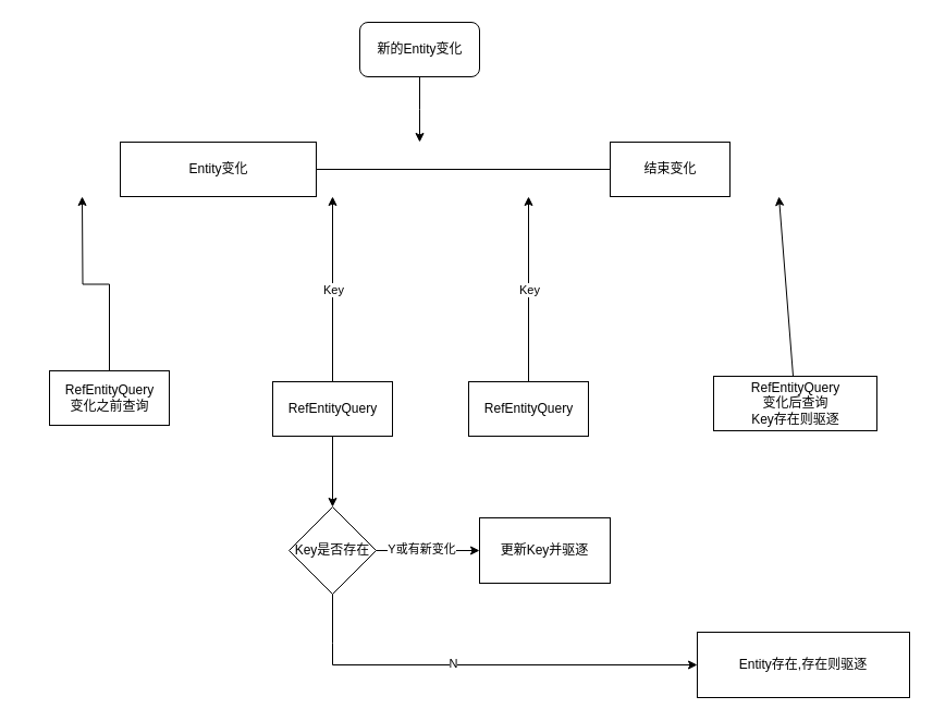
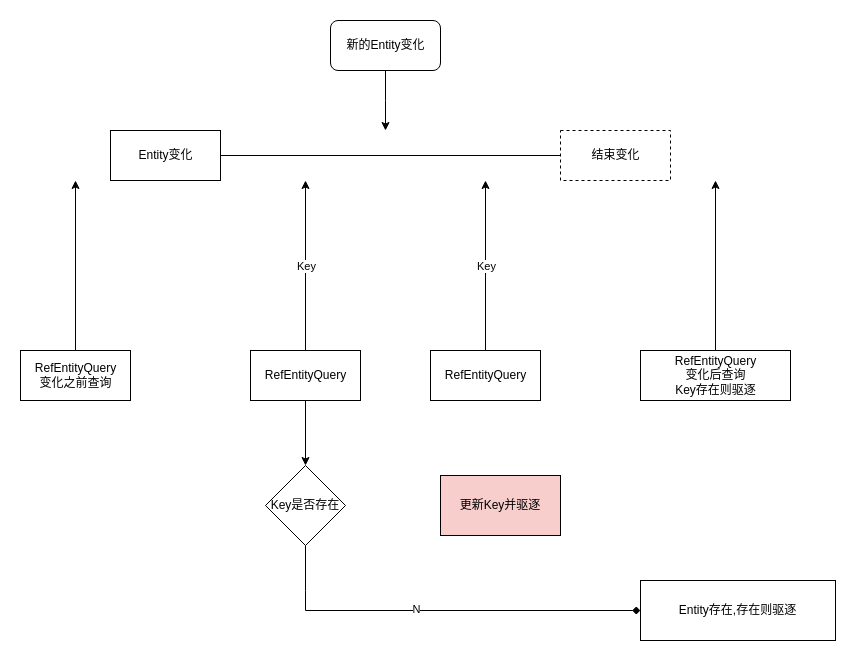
  <mxCell id="0" />
  <mxCell id="1" parent="0" />
  <mxCell id="2" style="edgeStyle=orthogonalEdgeStyle;rounded=0;orthogonalLoop=1;jettySize=auto;html=1;entryX=0;entryY=0.5;entryDx=0;entryDy=0;endArrow=none;" edge="1" parent="1" source="3" target="4"><mxGeometry relative="1" as="geometry" /></mxCell>
- <mxCell id="3" value="Entity变化" style="html=1;" vertex="1" parent="1"><mxGeometry x="110" y="130" width="180" height="50" as="geometry" /></mxCell>
- <mxCell id="4" value="结束变化" style="html=1;" vertex="1" parent="1"><mxGeometry x="560" y="130" width="110" height="50" as="geometry" /></mxCell>
+ <mxCell id="3" value="Entity变化" style="html=1;" vertex="1" parent="1"><mxGeometry x="110" y="130" width="110" height="50" as="geometry" /></mxCell>
+ <mxCell id="4" value="结束变化" style="html=1;dashed=1;" vertex="1" parent="1"><mxGeometry x="560" y="130" width="110" height="50" as="geometry" /></mxCell>
  <mxCell id="5" style="edgeStyle=orthogonalEdgeStyle;rounded=0;orthogonalLoop=1;jettySize=auto;html=1;" edge="1" parent="1" source="6"><mxGeometry relative="1" as="geometry"><mxPoint x="75" y="180" as="targetPoint" /></mxGeometry></mxCell>
- <mxCell id="6" value="RefEntityQuery&lt;br&gt;变化之前查询" style="html=1;" vertex="1" parent="1"><mxGeometry x="45" y="340" width="110" height="50" as="geometry" /></mxCell>
+ <mxCell id="6" value="RefEntityQuery&lt;br&gt;变化之前查询" style="html=1;" vertex="1" parent="1"><mxGeometry x="20" y="350" width="110" height="50" as="geometry" /></mxCell>
  <mxCell id="7" value="Key" style="edgeStyle=orthogonalEdgeStyle;rounded=0;orthogonalLoop=1;jettySize=auto;html=1;" edge="1" parent="1" source="9"><mxGeometry relative="1" as="geometry"><mxPoint x="305" y="180" as="targetPoint" /><mxPoint as="offset" /></mxGeometry></mxCell>
  <mxCell id="8" value="" style="edgeStyle=orthogonalEdgeStyle;rounded=0;orthogonalLoop=1;jettySize=auto;html=1;" edge="1" parent="1" source="9" target="15"><mxGeometry relative="1" as="geometry" /></mxCell>
  <mxCell id="9" value="RefEntityQuery" style="html=1;" vertex="1" parent="1"><mxGeometry x="250" y="350" width="110" height="50" as="geometry" /></mxCell>
- <mxCell id="10" value="" style="edgeStyle=orthogonalEdgeStyle;rounded=0;orthogonalLoop=1;jettySize=auto;html=1;" edge="1" parent="1" source="15" target="16"><mxGeometry relative="1" as="geometry" /></mxCell>
- <mxCell id="11" value="Y或有新变化" style="edgeLabel;html=1;align=center;verticalAlign=middle;resizable=0;points=[];" vertex="1" connectable="0" parent="10"><mxGeometry x="-0.133" y="2" relative="1" as="geometry"><mxPoint as="offset" /></mxGeometry></mxCell>
- <mxCell id="12" value="" style="edgeStyle=orthogonalEdgeStyle;rounded=0;orthogonalLoop=1;jettySize=auto;html=1;" edge="1" parent="1" source="15" target="17"><mxGeometry relative="1" as="geometry"><Array as="points"><mxPoint x="305" y="590" /><mxPoint x="305" y="590" /></Array></mxGeometry></mxCell>
+ <mxCell id="12" value="" style="edgeStyle=orthogonalEdgeStyle;rounded=0;orthogonalLoop=1;jettySize=auto;html=1;endArrow=diamond;" edge="1" parent="1" source="15" target="17"><mxGeometry relative="1" as="geometry"><Array as="points"><mxPoint x="305" y="590" /><mxPoint x="305" y="590" /></Array></mxGeometry></mxCell>
  <mxCell id="13" value="N" style="edgeLabel;html=1;align=center;verticalAlign=middle;resizable=0;points=[];" vertex="1" connectable="0" parent="12"><mxGeometry x="-0.126" y="2" relative="1" as="geometry"><mxPoint as="offset" /></mxGeometry></mxCell>
  <mxCell id="14" value="&lt;br&gt;" style="edgeLabel;html=1;align=center;verticalAlign=middle;resizable=0;points=[];" vertex="1" connectable="0" parent="12"><mxGeometry x="-0.052" y="-3" relative="1" as="geometry"><mxPoint as="offset" /></mxGeometry></mxCell>
  <mxCell id="15" value="Key是否存在" style="rhombus;whiteSpace=wrap;html=1;" vertex="1" parent="1"><mxGeometry x="265" y="465" width="80" height="80" as="geometry" /></mxCell>
- <mxCell id="16" value="更新Key并驱逐" style="whiteSpace=wrap;html=1;" vertex="1" parent="1"><mxGeometry x="440" y="475" width="120" height="60" as="geometry" /></mxCell>
+ <mxCell id="16" value="更新Key并驱逐" style="whiteSpace=wrap;html=1;fillColor=#f8cecc;" vertex="1" parent="1"><mxGeometry x="440" y="475" width="120" height="60" as="geometry" /></mxCell>
  <mxCell id="17" value="Entity存在,存在则驱逐" style="whiteSpace=wrap;html=1;" vertex="1" parent="1"><mxGeometry x="640" y="580" width="195" height="60" as="geometry" /></mxCell>
  <mxCell id="18" value="" style="rounded=0;orthogonalLoop=1;jettySize=auto;html=1;" edge="1" parent="1" source="19"><mxGeometry relative="1" as="geometry"><mxPoint x="715" y="180" as="targetPoint" /></mxGeometry></mxCell>
- <mxCell id="19" value="RefEntityQuery&lt;br&gt;变化后查询&lt;br&gt;Key存在则驱逐" style="html=1;" vertex="1" parent="1"><mxGeometry x="655" y="345" width="150" height="50" as="geometry" /></mxCell>
+ <mxCell id="19" value="RefEntityQuery&lt;br&gt;变化后查询&lt;br&gt;Key存在则驱逐" style="html=1;" vertex="1" parent="1"><mxGeometry x="640" y="350" width="150" height="50" as="geometry" /></mxCell>
  <mxCell id="20" style="edgeStyle=orthogonalEdgeStyle;rounded=0;orthogonalLoop=1;jettySize=auto;html=1;" edge="1" parent="1" source="21"><mxGeometry relative="1" as="geometry"><mxPoint x="385" y="130" as="targetPoint" /></mxGeometry></mxCell>
  <mxCell id="21" value="新的Entity变化" style="html=1;rounded=1;" vertex="1" parent="1"><mxGeometry x="330" y="20" width="110" height="50" as="geometry" /></mxCell>
  <mxCell id="22" value="Key" style="edgeStyle=orthogonalEdgeStyle;rounded=0;orthogonalLoop=1;jettySize=auto;html=1;" edge="1" parent="1" source="23"><mxGeometry relative="1" as="geometry"><mxPoint x="485" y="180" as="targetPoint" /></mxGeometry></mxCell>
  <mxCell id="23" value="RefEntityQuery" style="html=1;" vertex="1" parent="1"><mxGeometry x="430" y="350" width="110" height="50" as="geometry" /></mxCell>
